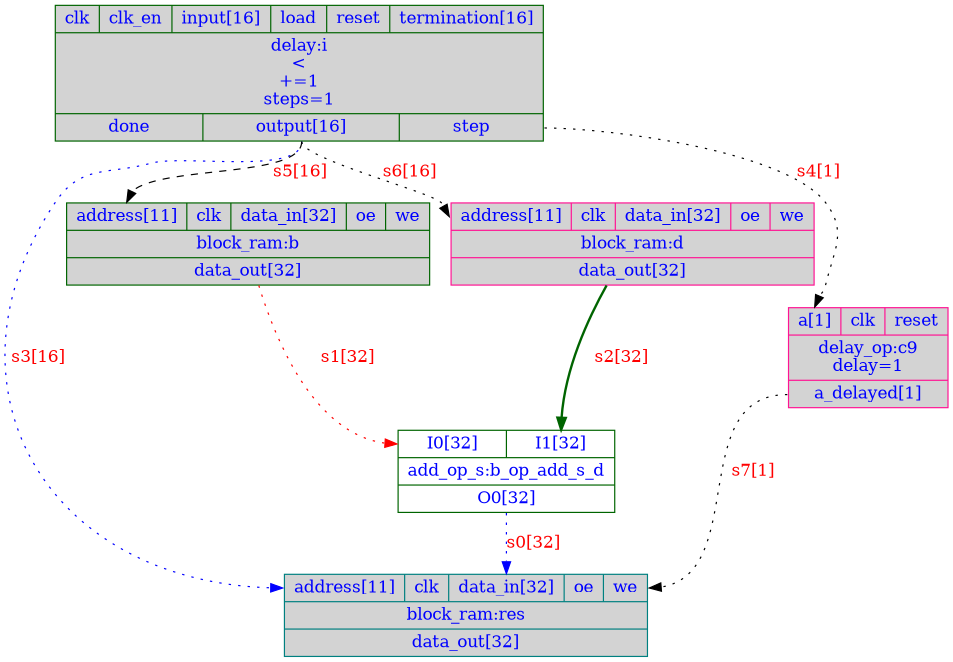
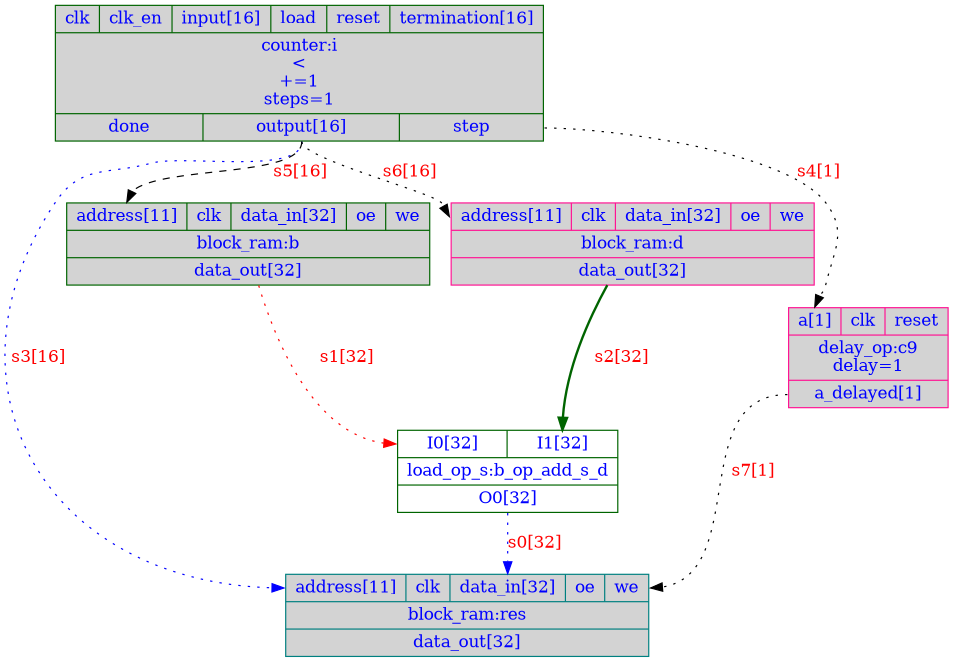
  digraph {
    node [color=darkgreen fillcolor=lightgray fontcolor=blue shape=record style=filled]
    edge [color=black fontcolor=red headport=address style=dotted tailport=output]
-   n1 [label="{{<clk>clk|<clk_en>clk_en|<input>input[16]|<load>load|<reset>reset|<termination>termination[16]}|delay:i\n\<\n+=1\nsteps=1|{<done>done|<output>output[16]|<step>step}}"]
+   n1 [label="{{<clk>clk|<clk_en>clk_en|<input>input[16]|<load>load|<reset>reset|<termination>termination[16]}|counter:i\n\<\n+=1\nsteps=1|{<done>done|<output>output[16]|<step>step}}"]
    n2 [color=teal label="{{<address>address[11]|<clk>clk|<data_in>data_in[32]|<oe>oe|<we>we}|block_ram:res|{<data_out>data_out[32]}}"]
    n3 [label="{{<address>address[11]|<clk>clk|<data_in>data_in[32]|<oe>oe|<we>we}|block_ram:b|{<data_out>data_out[32]}}"]
    n4 [color=deeppink label="{{<address>address[11]|<clk>clk|<data_in>data_in[32]|<oe>oe|<we>we}|block_ram:d|{<data_out>data_out[32]}}"]
    n5 [color=deeppink label="{{<a>a[1]|<clk>clk|<reset>reset}|delay_op:c9\ndelay=1|{<a_delayed>a_delayed[1]}}"]
-   n6 [label="{{<I0>I0[32]|<I1>I1[32]}|add_op_s:b_op_add_s_d|{<O0>O0[32]}}" fillcolor="" style=""]
+   n6 [label="{{<I0>I0[32]|<I1>I1[32]}|load_op_s:b_op_add_s_d|{<O0>O0[32]}}" fillcolor="" style=""]
    n1 -> n2 [color=blue label="s3[16]"]
    n1 -> n3 [label="s5[16]" style=dashed]
    n1 -> n4 [label="s6[16]"]
    n1 -> n5 [headport=a label="s4[1]" tailport=step]
    n3 -> n6 [color=red headport=I0 label="s1[32]"]
    n4 -> n6 [color=darkgreen headport=I1 label="s2[32]" style=bold]
    n5 -> n2 [headport=we label="s7[1]" tailport=a_delayed]
    n6 -> n2 [color=blue headport=data_in label="s0[32]" tailport=O0]
  }
